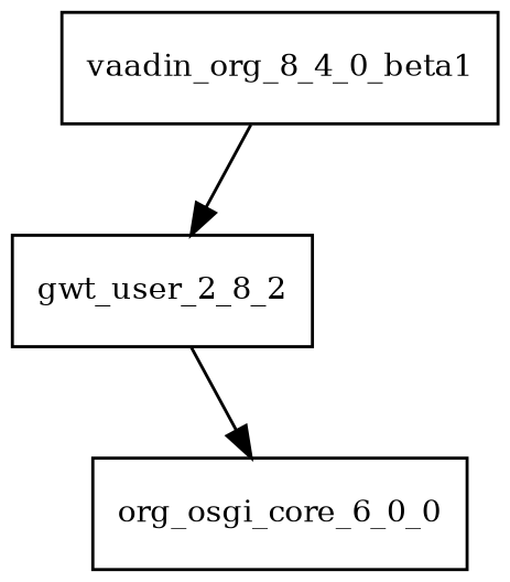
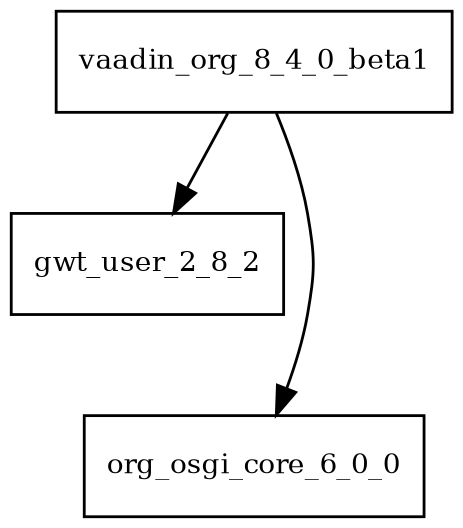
  digraph {
    node [fontsize=10.0 shape=box]
    n1 [label=vaadin_org_8_4_0_beta1]
    gwt_user_2_8_2
    org_osgi_core_6_0_0
    n1 -> gwt_user_2_8_2
-   gwt_user_2_8_2 -> org_osgi_core_6_0_0
+   n1 -> org_osgi_core_6_0_0
  }
